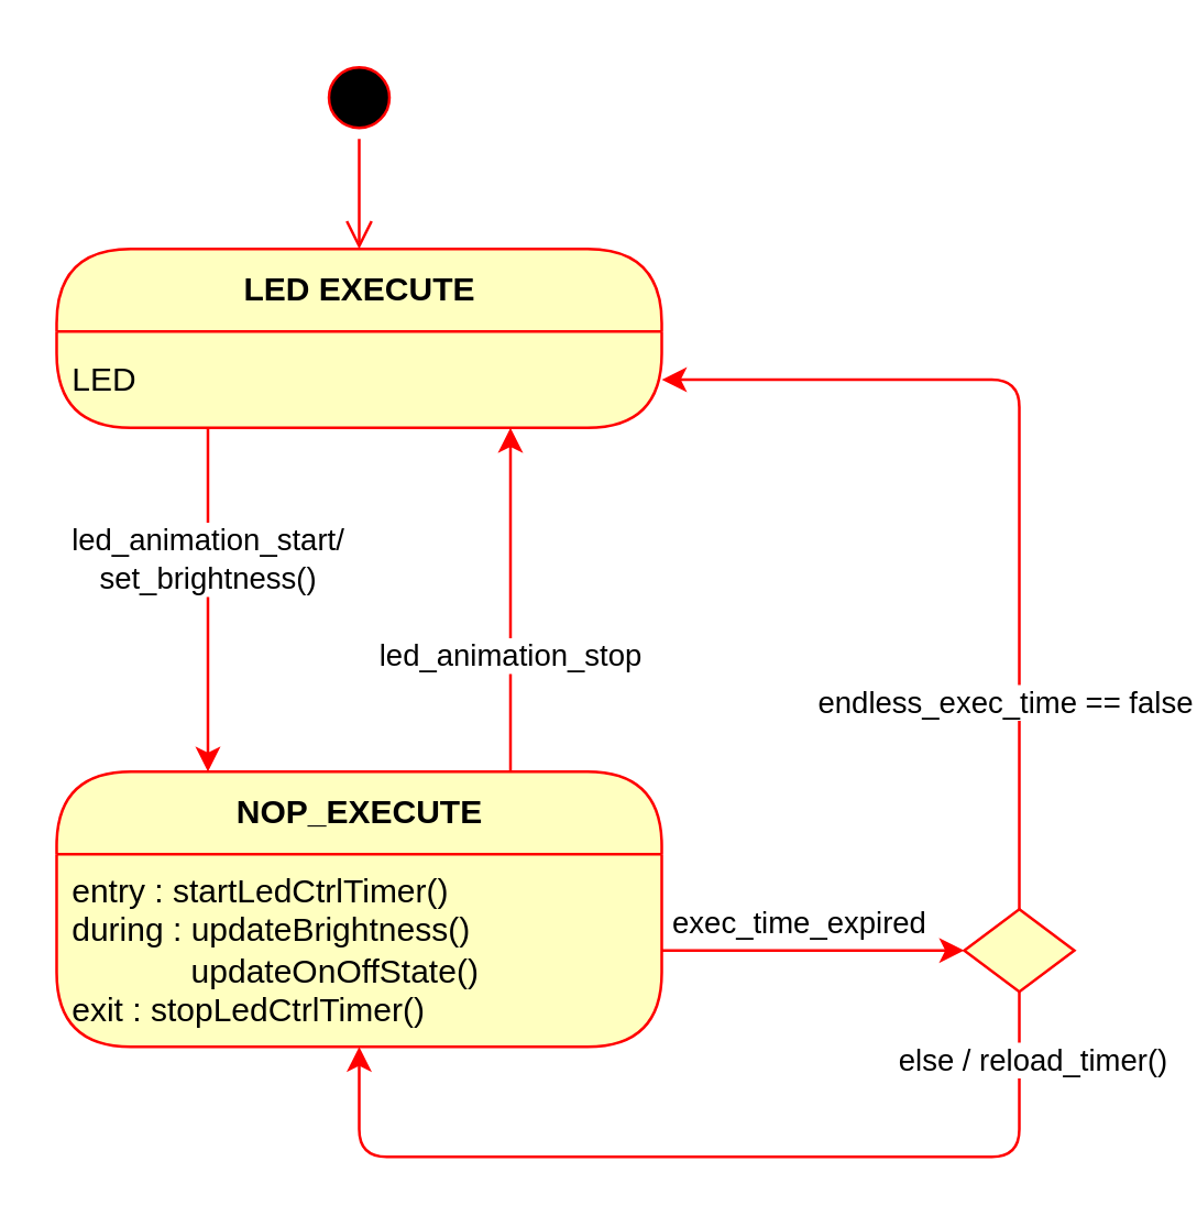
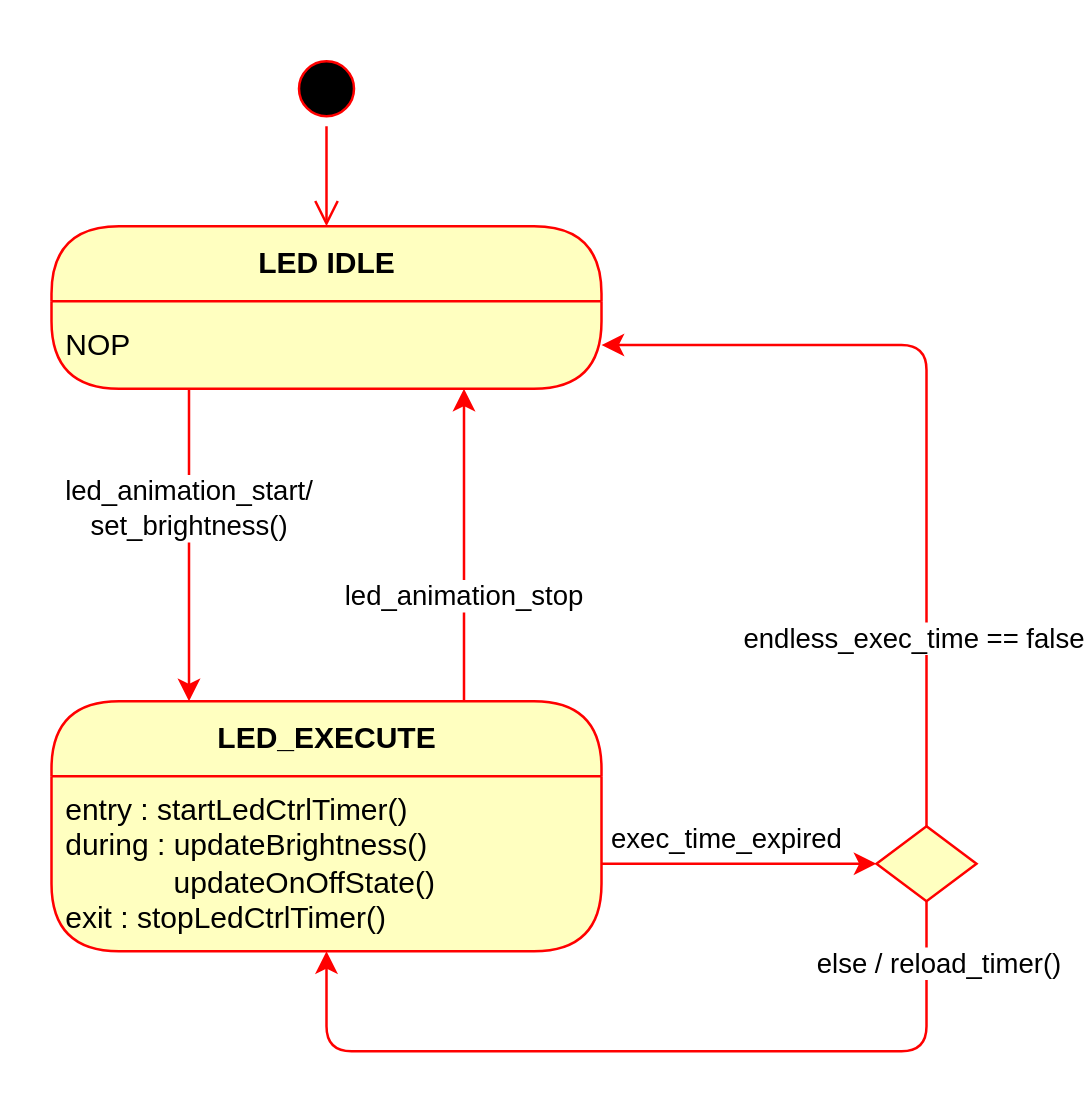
  <mxCell id="0" />
  <mxCell id="1" parent="0" />
- <mxCell id="2" value="LED EXECUTE" style="swimlane;html=1;fontStyle=1;align=center;verticalAlign=middle;childLayout=stackLayout;horizontal=1;startSize=30;horizontalStack=0;resizeParent=0;resizeLast=1;container=0;fontColor=#000000;collapsible=0;rounded=1;arcSize=30;strokeColor=#ff0000;fillColor=#ffffc0;swimlaneFillColor=#ffffc0;dropTarget=0;" vertex="1" parent="1"><mxGeometry x="20" y="90" width="220" height="65" as="geometry" /></mxCell>
- <mxCell id="3" value="LED" style="text;html=1;strokeColor=none;fillColor=none;align=left;verticalAlign=middle;spacingLeft=4;spacingRight=4;whiteSpace=wrap;overflow=hidden;rotatable=0;fontColor=#000000;" vertex="1" parent="2"><mxGeometry y="30" width="220" height="35" as="geometry" /></mxCell>
+ <mxCell id="2" value="LED IDLE" style="swimlane;html=1;fontStyle=1;align=center;verticalAlign=middle;childLayout=stackLayout;horizontal=1;startSize=30;horizontalStack=0;resizeParent=0;resizeLast=1;container=0;fontColor=#000000;collapsible=0;rounded=1;arcSize=30;strokeColor=#ff0000;fillColor=#ffffc0;swimlaneFillColor=#ffffc0;dropTarget=0;" vertex="1" parent="1"><mxGeometry x="20" y="90" width="220" height="65" as="geometry" /></mxCell>
+ <mxCell id="3" value="NOP" style="text;html=1;strokeColor=none;fillColor=none;align=left;verticalAlign=middle;spacingLeft=4;spacingRight=4;whiteSpace=wrap;overflow=hidden;rotatable=0;fontColor=#000000;" vertex="1" parent="2"><mxGeometry y="30" width="220" height="35" as="geometry" /></mxCell>
  <mxCell id="4" value="" style="ellipse;html=1;shape=startState;fillColor=#000000;strokeColor=#ff0000;" vertex="1" parent="1"><mxGeometry x="115" y="20" width="30" height="30" as="geometry" /></mxCell>
  <mxCell id="5" value="" style="edgeStyle=orthogonalEdgeStyle;html=1;verticalAlign=bottom;endArrow=open;endSize=8;strokeColor=#ff0000;entryX=0.5;entryY=0;entryDx=0;entryDy=0;" edge="1" parent="1" source="4" target="2"><mxGeometry x="3595" y="2280" as="geometry"><mxPoint x="135" y="50" as="targetPoint" /></mxGeometry></mxCell>
  <mxCell id="6" value="led_animation_stop" style="edgeStyle=orthogonalEdgeStyle;curved=1;orthogonalLoop=1;jettySize=auto;html=1;exitX=0.75;exitY=0;exitDx=0;exitDy=0;entryX=0.75;entryY=1;entryDx=0;entryDy=0;strokeColor=#FF0000;" edge="1" parent="1" source="7" target="3"><mxGeometry x="1995" y="430" as="geometry"><mxPoint y="20" as="offset" /></mxGeometry></mxCell>
- <mxCell id="7" value="NOP_EXECUTE" style="swimlane;html=1;fontStyle=1;align=center;verticalAlign=middle;childLayout=stackLayout;horizontal=1;startSize=30;horizontalStack=0;resizeParent=0;resizeLast=1;container=0;fontColor=#000000;collapsible=0;rounded=1;arcSize=30;strokeColor=#ff0000;fillColor=#ffffc0;swimlaneFillColor=#ffffc0;dropTarget=0;" vertex="1" parent="1"><mxGeometry x="20" y="280" width="220" height="100" as="geometry" /></mxCell>
+ <mxCell id="7" value="LED_EXECUTE" style="swimlane;html=1;fontStyle=1;align=center;verticalAlign=middle;childLayout=stackLayout;horizontal=1;startSize=30;horizontalStack=0;resizeParent=0;resizeLast=1;container=0;fontColor=#000000;collapsible=0;rounded=1;arcSize=30;strokeColor=#ff0000;fillColor=#ffffc0;swimlaneFillColor=#ffffc0;dropTarget=0;" vertex="1" parent="1"><mxGeometry x="20" y="280" width="220" height="100" as="geometry" /></mxCell>
  <mxCell id="8" value="entry : startLedCtrlTimer()&lt;br&gt;during : updateBrightness()&lt;br&gt;&amp;nbsp; &amp;nbsp; &amp;nbsp; &amp;nbsp; &amp;nbsp; &amp;nbsp; &amp;nbsp;updateOnOffState()&lt;br&gt;exit : stopLedCtrlTimer()" style="text;html=1;strokeColor=none;fillColor=none;align=left;verticalAlign=middle;spacingLeft=4;spacingRight=4;whiteSpace=wrap;overflow=hidden;rotatable=0;fontColor=#000000;" vertex="1" parent="7"><mxGeometry y="30" width="220" height="70" as="geometry" /></mxCell>
  <mxCell id="9" value="led_animation_start/&lt;br&gt;set_brightness()" style="edgeStyle=orthogonalEdgeStyle;rounded=1;orthogonalLoop=1;jettySize=auto;html=1;strokeColor=#FF0000;entryX=0.25;entryY=0;entryDx=0;entryDy=0;exitX=0.25;exitY=1;exitDx=0;exitDy=0;" edge="1" parent="1" source="3" target="7"><mxGeometry as="geometry"><mxPoint x="75" y="190" as="sourcePoint" /><Array as="points" /><mxPoint y="-15" as="offset" /></mxGeometry></mxCell>
  <mxCell id="10" value="else / reload_timer()" style="edgeStyle=orthogonalEdgeStyle;rounded=1;orthogonalLoop=1;jettySize=auto;html=1;entryX=0.5;entryY=1;entryDx=0;entryDy=0;strokeColor=#FF0000;exitX=0.5;exitY=1;exitDx=0;exitDy=0;" edge="1" parent="1" source="12" target="8"><mxGeometry as="geometry"><Array as="points"><mxPoint x="370" y="420" /><mxPoint x="130" y="420" /></Array><mxPoint x="125" y="15" as="offset" /></mxGeometry></mxCell>
  <mxCell id="11" value="endless_exec_time == false" style="edgeStyle=orthogonalEdgeStyle;rounded=1;orthogonalLoop=1;jettySize=auto;html=1;entryX=1;entryY=0.5;entryDx=0;entryDy=0;strokeColor=#FF0000;" edge="1" parent="1" source="12" target="3"><mxGeometry as="geometry"><Array as="points"><mxPoint x="370" y="138" /><mxPoint x="240" y="138" /></Array><mxPoint x="60" y="21" as="offset" /></mxGeometry></mxCell>
  <mxCell id="12" value="" style="rhombus;whiteSpace=wrap;html=1;fillColor=#ffffc0;strokeColor=#ff0000;" vertex="1" parent="1"><mxGeometry x="350" y="330" width="40" height="30" as="geometry" /></mxCell>
  <mxCell id="13" value="exec_time_expired" style="edgeStyle=orthogonalEdgeStyle;rounded=1;orthogonalLoop=1;jettySize=auto;html=1;strokeColor=#FF0000;" edge="1" parent="1" source="8" target="12"><mxGeometry as="geometry"><mxPoint x="-5" y="-10" as="offset" /></mxGeometry></mxCell>
